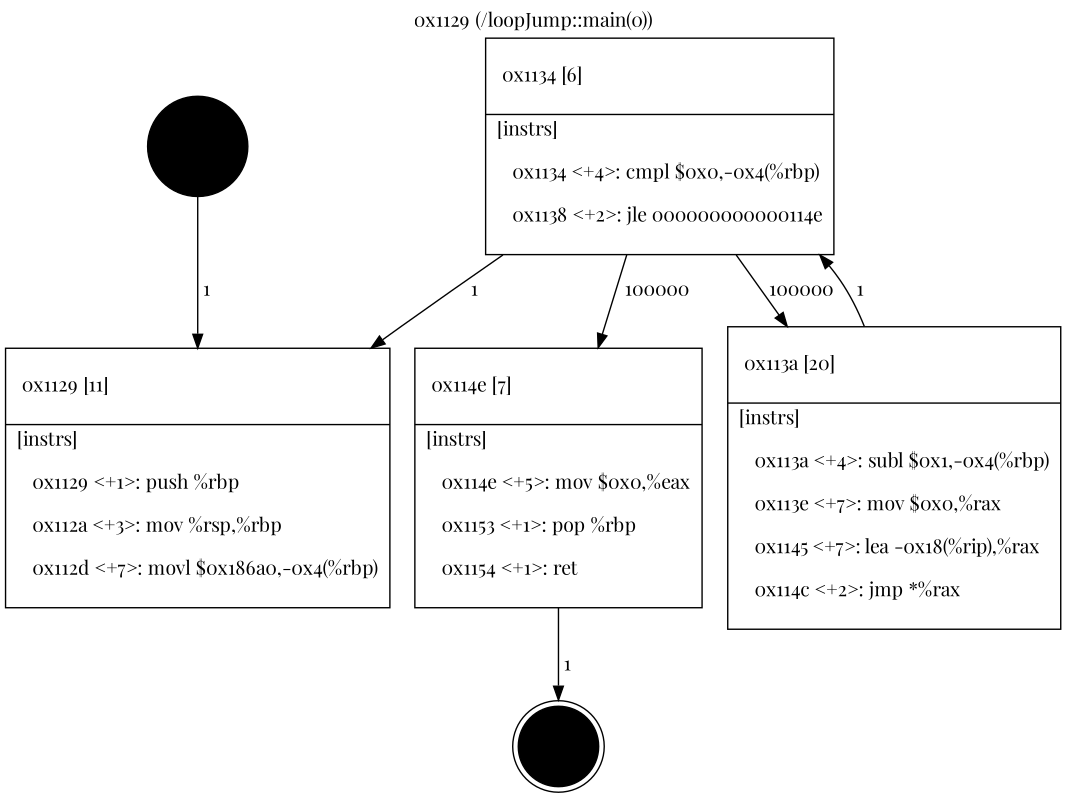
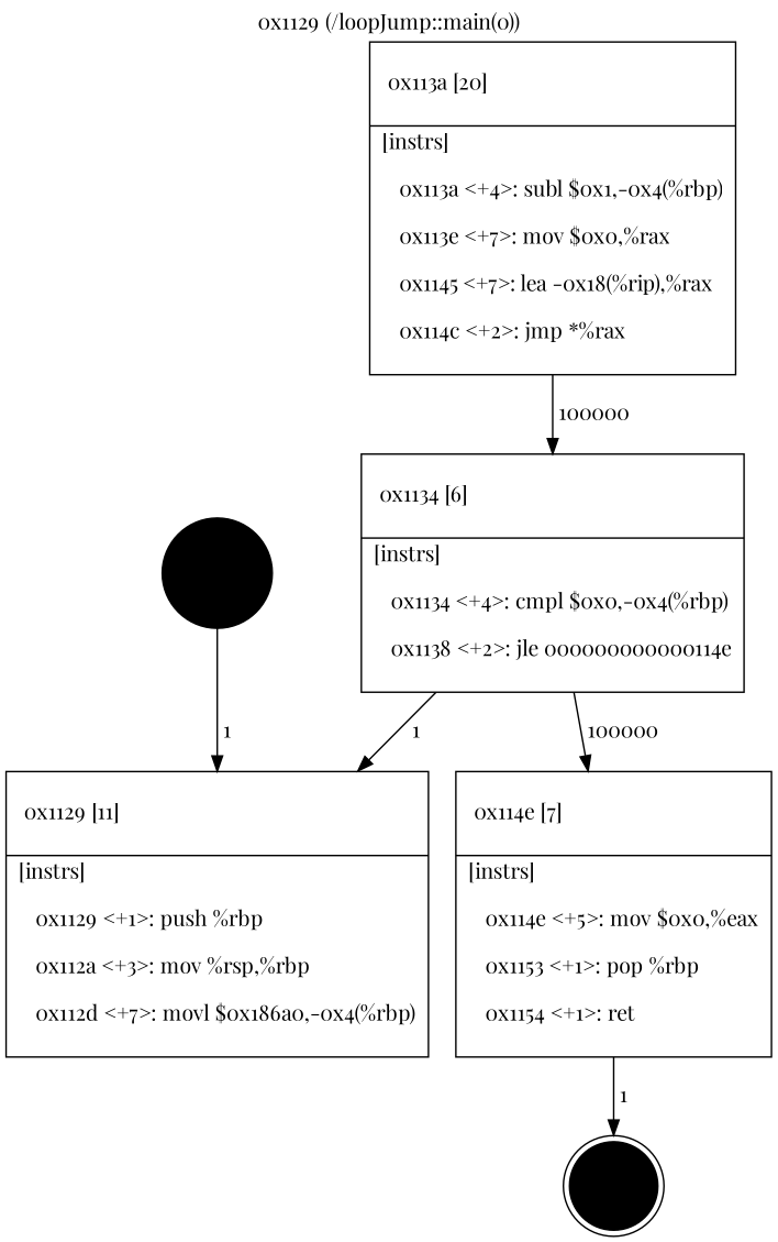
  digraph {
    fontname="Playfair Display"
    label="0x1129 (/loopJump::main(0))"
    labelloc=t
    node [fontname="Playfair Display" shape=record]
    edge [fontname="Playfair Display"]
    Entry [fillcolor=black height=0.3 shape=circle style=filled width=0.3]
    n2 [label="{\n     0x1129 [11]\l\n     | [instrs]\l\n     &nbsp;&nbsp;0x1129 \<+1\>: push %rbp\l\n     &nbsp;&nbsp;0x112a \<+3\>: mov %rsp,%rbp\l\n     &nbsp;&nbsp;0x112d \<+7\>: movl $0x186a0,-0x4(%rbp)\l\n  }"]
    n3 [label="{\n     0x1134 [6]\l\n     | [instrs]\l\n     &nbsp;&nbsp;0x1134 \<+4\>: cmpl $0x0,-0x4(%rbp)\l\n     &nbsp;&nbsp;0x1138 \<+2\>: jle 000000000000114e\l\n  }"]
    n4 [label="{\n     0x114e [7]\l\n     | [instrs]\l\n     &nbsp;&nbsp;0x114e \<+5\>: mov $0x0,%eax\l\n     &nbsp;&nbsp;0x1153 \<+1\>: pop %rbp\l\n     &nbsp;&nbsp;0x1154 \<+1\>: ret\l\n  }"]
    n5 [label="{\n     0x113a [20]\l\n     | [instrs]\l\n     &nbsp;&nbsp;0x113a \<+4\>: subl $0x1,-0x4(%rbp)\l\n     &nbsp;&nbsp;0x113e \<+7\>: mov $0x0,%rax\l\n     &nbsp;&nbsp;0x1145 \<+7\>: lea -0x18(%rip),%rax\l\n     &nbsp;&nbsp;0x114c \<+2\>: jmp *%rax\l\n  }"]
    Exit [fillcolor=black height=0.3 peripheries=2 shape=circle style=filled width=0.3]
    Entry -> n2 [label=" 1"]
    n3 -> n2 [label=" 1"]
    n3 -> n4 [label=" 100000"]
-   n3 -> n5 [label=" 100000"]
    n4 -> Exit [label=" 1"]
-   n5 -> n3 [label=" 1"]
+   n5 -> n3 [label=" 100000"]
  }
